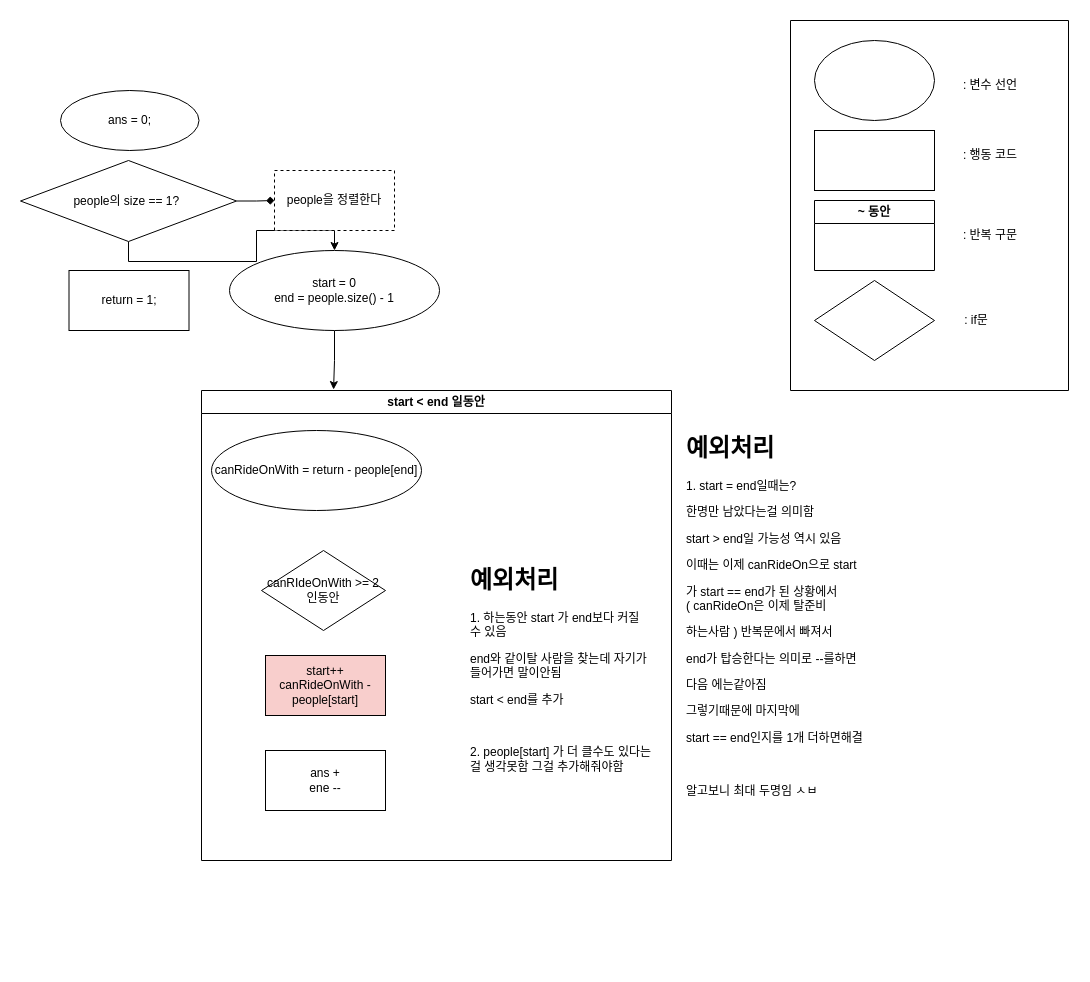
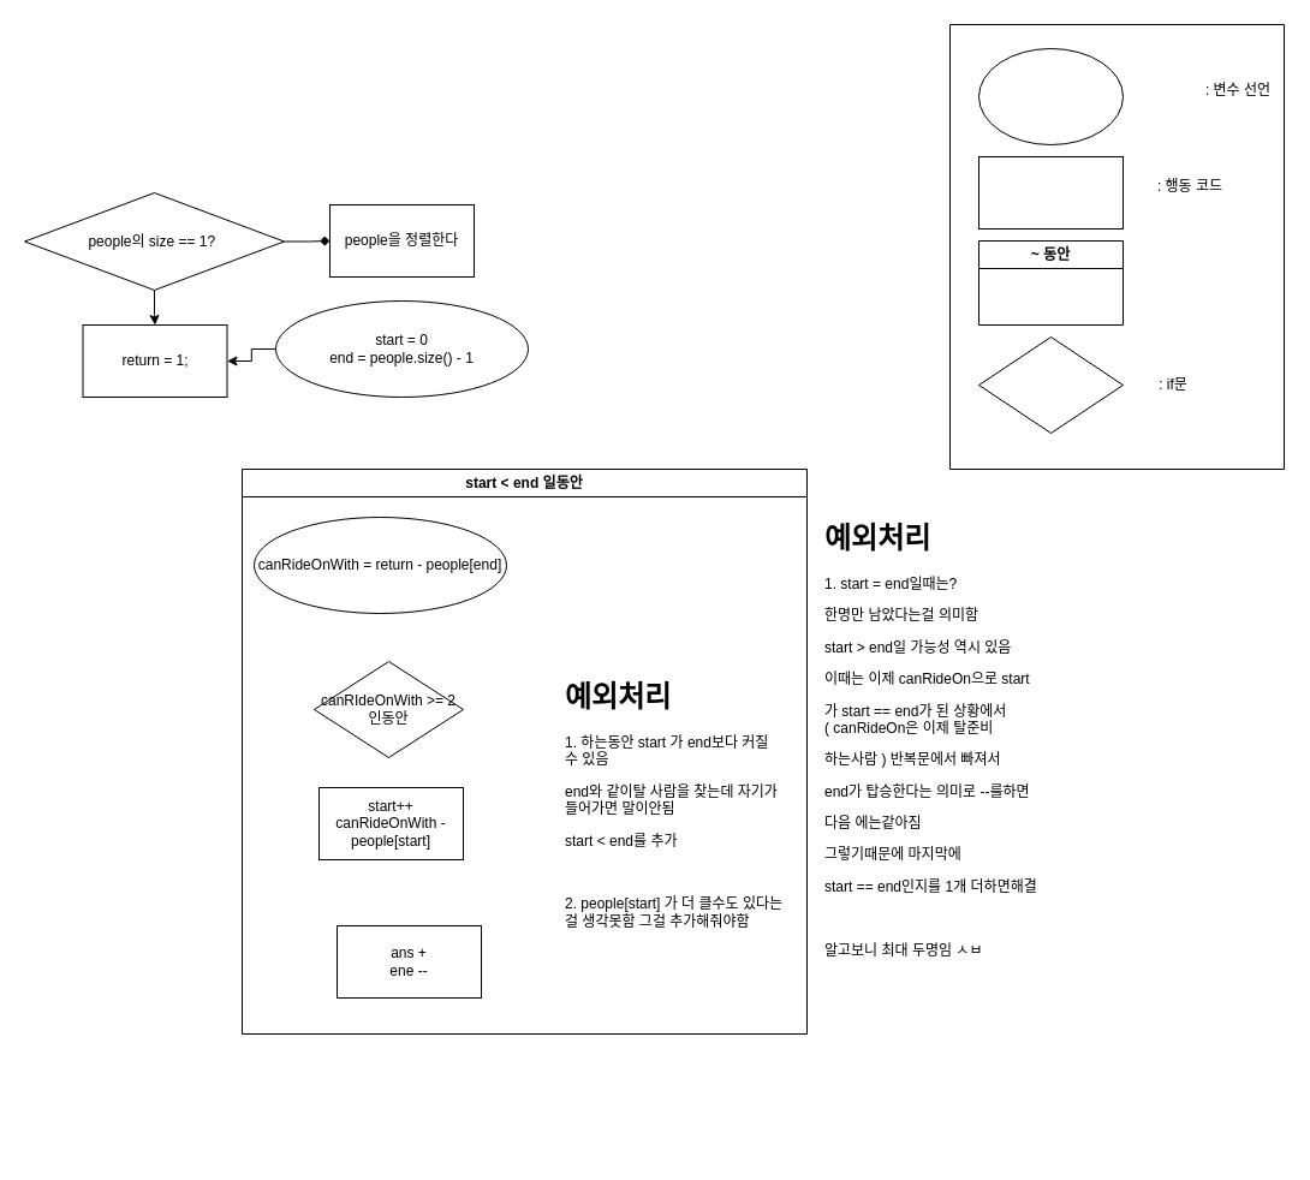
  <mxCell id="0" />
  <mxCell id="1" parent="0" />
  <mxCell id="2" value="" style="edgeStyle=orthogonalEdgeStyle;rounded=0;orthogonalLoop=1;jettySize=auto;html=1;endArrow=diamond;" edge="1" parent="1" source="4" target="5"><mxGeometry relative="1" as="geometry" /></mxCell>
- <mxCell id="3" value="" style="edgeStyle=orthogonalEdgeStyle;rounded=0;orthogonalLoop=1;jettySize=auto;html=1;" edge="1" parent="1" source="4" target="8"><mxGeometry relative="1" as="geometry" /></mxCell>
+ <mxCell id="3" value="" style="edgeStyle=orthogonalEdgeStyle;rounded=0;orthogonalLoop=1;jettySize=auto;html=1;" edge="1" parent="1" source="4" target="6"><mxGeometry relative="1" as="geometry" /></mxCell>
  <mxCell id="4" value="people의 size == 1?&amp;nbsp;" style="rhombus;whiteSpace=wrap;html=1;" vertex="1" parent="1"><mxGeometry x="20" y="160" width="216" height="81" as="geometry" /></mxCell>
- <mxCell id="5" value="people을 정렬한다" style="rounded=0;whiteSpace=wrap;html=1;dashed=1;" vertex="1" parent="1"><mxGeometry x="274" y="170" width="120" height="60" as="geometry" /></mxCell>
+ <mxCell id="5" value="people을 정렬한다" style="rounded=0;whiteSpace=wrap;html=1;" vertex="1" parent="1"><mxGeometry x="274" y="170" width="120" height="60" as="geometry" /></mxCell>
  <mxCell id="6" value="return = 1;" style="rounded=0;whiteSpace=wrap;html=1;" vertex="1" parent="1"><mxGeometry x="68.5" y="270" width="120" height="60" as="geometry" /></mxCell>
- <mxCell id="7" value="" style="edgeStyle=orthogonalEdgeStyle;rounded=0;orthogonalLoop=1;jettySize=auto;html=1;entryX=0.281;entryY=-0.002;entryDx=0;entryDy=0;entryPerimeter=0;" edge="1" parent="1" source="8" target="11"><mxGeometry relative="1" as="geometry" /></mxCell>
+ <mxCell id="7" value="" style="edgeStyle=orthogonalEdgeStyle;rounded=0;orthogonalLoop=1;jettySize=auto;html=1;" edge="1" parent="1" source="8" target="6"><mxGeometry relative="1" as="geometry" /></mxCell>
  <mxCell id="8" value="start = 0&lt;br&gt;end = people.size() - 1" style="ellipse;whiteSpace=wrap;html=1;" vertex="1" parent="1"><mxGeometry x="229" y="250" width="210" height="80" as="geometry" /></mxCell>
  <mxCell id="9" value="" style="group" vertex="1" connectable="0" parent="1"><mxGeometry x="161" y="380" width="714" height="580" as="geometry" /></mxCell>
  <mxCell id="10" value="&lt;h1&gt;예외처리&lt;/h1&gt;&lt;p&gt;1. start = end일때는?&lt;/p&gt;&lt;p&gt;한명만 남았다는걸 의미함&amp;nbsp;&lt;/p&gt;&lt;p&gt;start &amp;gt; end일 가능성 역시 있음&lt;/p&gt;&lt;p&gt;이때는 이제 canRideOn으로 start&lt;/p&gt;&lt;p&gt;가 start == end가 된 상황에서&amp;nbsp;&lt;br&gt;( canRideOn은 이제 탈준비&lt;/p&gt;&lt;p&gt;하는사람 ) 반복문에서 빠져서&lt;/p&gt;&lt;p&gt;end가 탑승한다는 의미로 --를하면&lt;/p&gt;&lt;p&gt;다음 에는같아짐&lt;/p&gt;&lt;p&gt;그렇기때문에 마지막에&lt;/p&gt;&lt;p&gt;start == end인지를 1개 더하면해결&lt;/p&gt;&lt;p&gt;&lt;br&gt;&lt;/p&gt;&lt;p&gt;알고보니 최대 두명임 ㅅㅂ&lt;/p&gt;&lt;p&gt;&lt;br&gt;&lt;/p&gt;" style="text;html=1;spacing=5;spacingTop=-20;whiteSpace=wrap;overflow=hidden;rounded=0;" vertex="1" parent="9"><mxGeometry x="520" y="48.33" width="194" height="481.67" as="geometry" /></mxCell>
  <mxCell id="11" value="start &amp;lt; end 일동안" style="swimlane;whiteSpace=wrap;html=1;" vertex="1" parent="9"><mxGeometry x="40" y="10" width="470" height="470" as="geometry" /></mxCell>
  <mxCell id="12" value="canRideOnWith = return - people[end]" style="ellipse;whiteSpace=wrap;html=1;" vertex="1" parent="11"><mxGeometry x="10" y="40" width="210" height="80" as="geometry" /></mxCell>
  <mxCell id="13" value="" style="group" vertex="1" connectable="0" parent="11"><mxGeometry x="30" y="140" width="424" height="330" as="geometry" /></mxCell>
  <mxCell id="14" value="&lt;h1&gt;예외처리&lt;/h1&gt;&lt;p&gt;1. 하는동안 start 가 end보다 커질 수 있음&lt;/p&gt;&lt;p&gt;end와 같이탈 사람을 찾는데 자기가 들어가면 말이안됨&lt;/p&gt;&lt;p&gt;start &amp;lt; end를 추가&lt;/p&gt;&lt;p&gt;&lt;br&gt;&lt;/p&gt;&lt;p&gt;2. people[start] 가 더 클수도 있다는걸 생각못함 그걸 추가해줘야함&lt;/p&gt;" style="text;html=1;spacing=5;spacingTop=-20;whiteSpace=wrap;overflow=hidden;rounded=0;" vertex="1" parent="13"><mxGeometry x="234" y="30" width="190" height="300" as="geometry" /></mxCell>
  <mxCell id="15" value="canRIdeOnWith &amp;gt;= 2 인동안" style="rhombus;whiteSpace=wrap;html=1;" vertex="1" parent="13"><mxGeometry x="30" y="20" width="124" height="80" as="geometry" /></mxCell>
- <mxCell id="16" value="start++&lt;br&gt;canRideOnWith - people[start]" style="rounded=0;whiteSpace=wrap;html=1;fillColor=#f8cecc;" vertex="1" parent="13"><mxGeometry x="34" y="125" width="120" height="60" as="geometry" /></mxCell>
- <mxCell id="17" value="ans +&lt;br&gt;ene --" style="rounded=0;whiteSpace=wrap;html=1;" vertex="1" parent="11"><mxGeometry x="64" y="360" width="120" height="60" as="geometry" /></mxCell>
- <mxCell id="18" value="ans = 0;" style="ellipse;whiteSpace=wrap;html=1;" vertex="1" parent="1"><mxGeometry x="60" y="90" width="138.5" height="60" as="geometry" /></mxCell>
+ <mxCell id="16" value="start++&lt;br&gt;canRideOnWith - people[start]" style="rounded=0;whiteSpace=wrap;html=1;" vertex="1" parent="13"><mxGeometry x="34" y="125" width="120" height="60" as="geometry" /></mxCell>
+ <mxCell id="17" value="ans +&lt;br&gt;ene --" style="rounded=0;whiteSpace=wrap;html=1;" vertex="1" parent="11"><mxGeometry x="79" y="380" width="120" height="60" as="geometry" /></mxCell>
  <mxCell id="19" value="" style="swimlane;startSize=0;" vertex="1" parent="1"><mxGeometry x="790" y="20" width="278" height="370" as="geometry" /></mxCell>
  <mxCell id="20" value="" style="ellipse;whiteSpace=wrap;html=1;" vertex="1" parent="19"><mxGeometry x="24" y="20" width="120" height="80" as="geometry" /></mxCell>
- <mxCell id="21" value=": 변수 선언" style="text;html=1;align=center;verticalAlign=middle;whiteSpace=wrap;rounded=0;" vertex="1" parent="19"><mxGeometry x="170" y="50" width="60" height="30" as="geometry" /></mxCell>
+ <mxCell id="21" value=": 변수 선언" style="text;html=1;align=center;verticalAlign=middle;whiteSpace=wrap;rounded=0;" vertex="1" parent="19"><mxGeometry x="210" y="40" width="60" height="30" as="geometry" /></mxCell>
  <mxCell id="22" value="" style="rounded=0;whiteSpace=wrap;html=1;" vertex="1" parent="19"><mxGeometry x="24" y="110" width="120" height="60" as="geometry" /></mxCell>
  <mxCell id="23" value=": 행동 코드" style="text;html=1;align=center;verticalAlign=middle;whiteSpace=wrap;rounded=0;" vertex="1" parent="19"><mxGeometry x="170" y="120" width="60" height="30" as="geometry" /></mxCell>
  <mxCell id="24" value="~ 동안" style="swimlane;whiteSpace=wrap;html=1;" vertex="1" parent="19"><mxGeometry x="24" y="180" width="120" height="70" as="geometry" /></mxCell>
- <mxCell id="25" value=": 반복 구문" style="text;html=1;align=center;verticalAlign=middle;whiteSpace=wrap;rounded=0;" vertex="1" parent="19"><mxGeometry x="170" y="200" width="60" height="30" as="geometry" /></mxCell>
  <mxCell id="26" value="" style="rhombus;whiteSpace=wrap;html=1;" vertex="1" parent="19"><mxGeometry x="24" y="260" width="120" height="80" as="geometry" /></mxCell>
  <mxCell id="27" value=": if문" style="text;html=1;align=center;verticalAlign=middle;whiteSpace=wrap;rounded=0;" vertex="1" parent="19"><mxGeometry x="156" y="285" width="60" height="30" as="geometry" /></mxCell>
